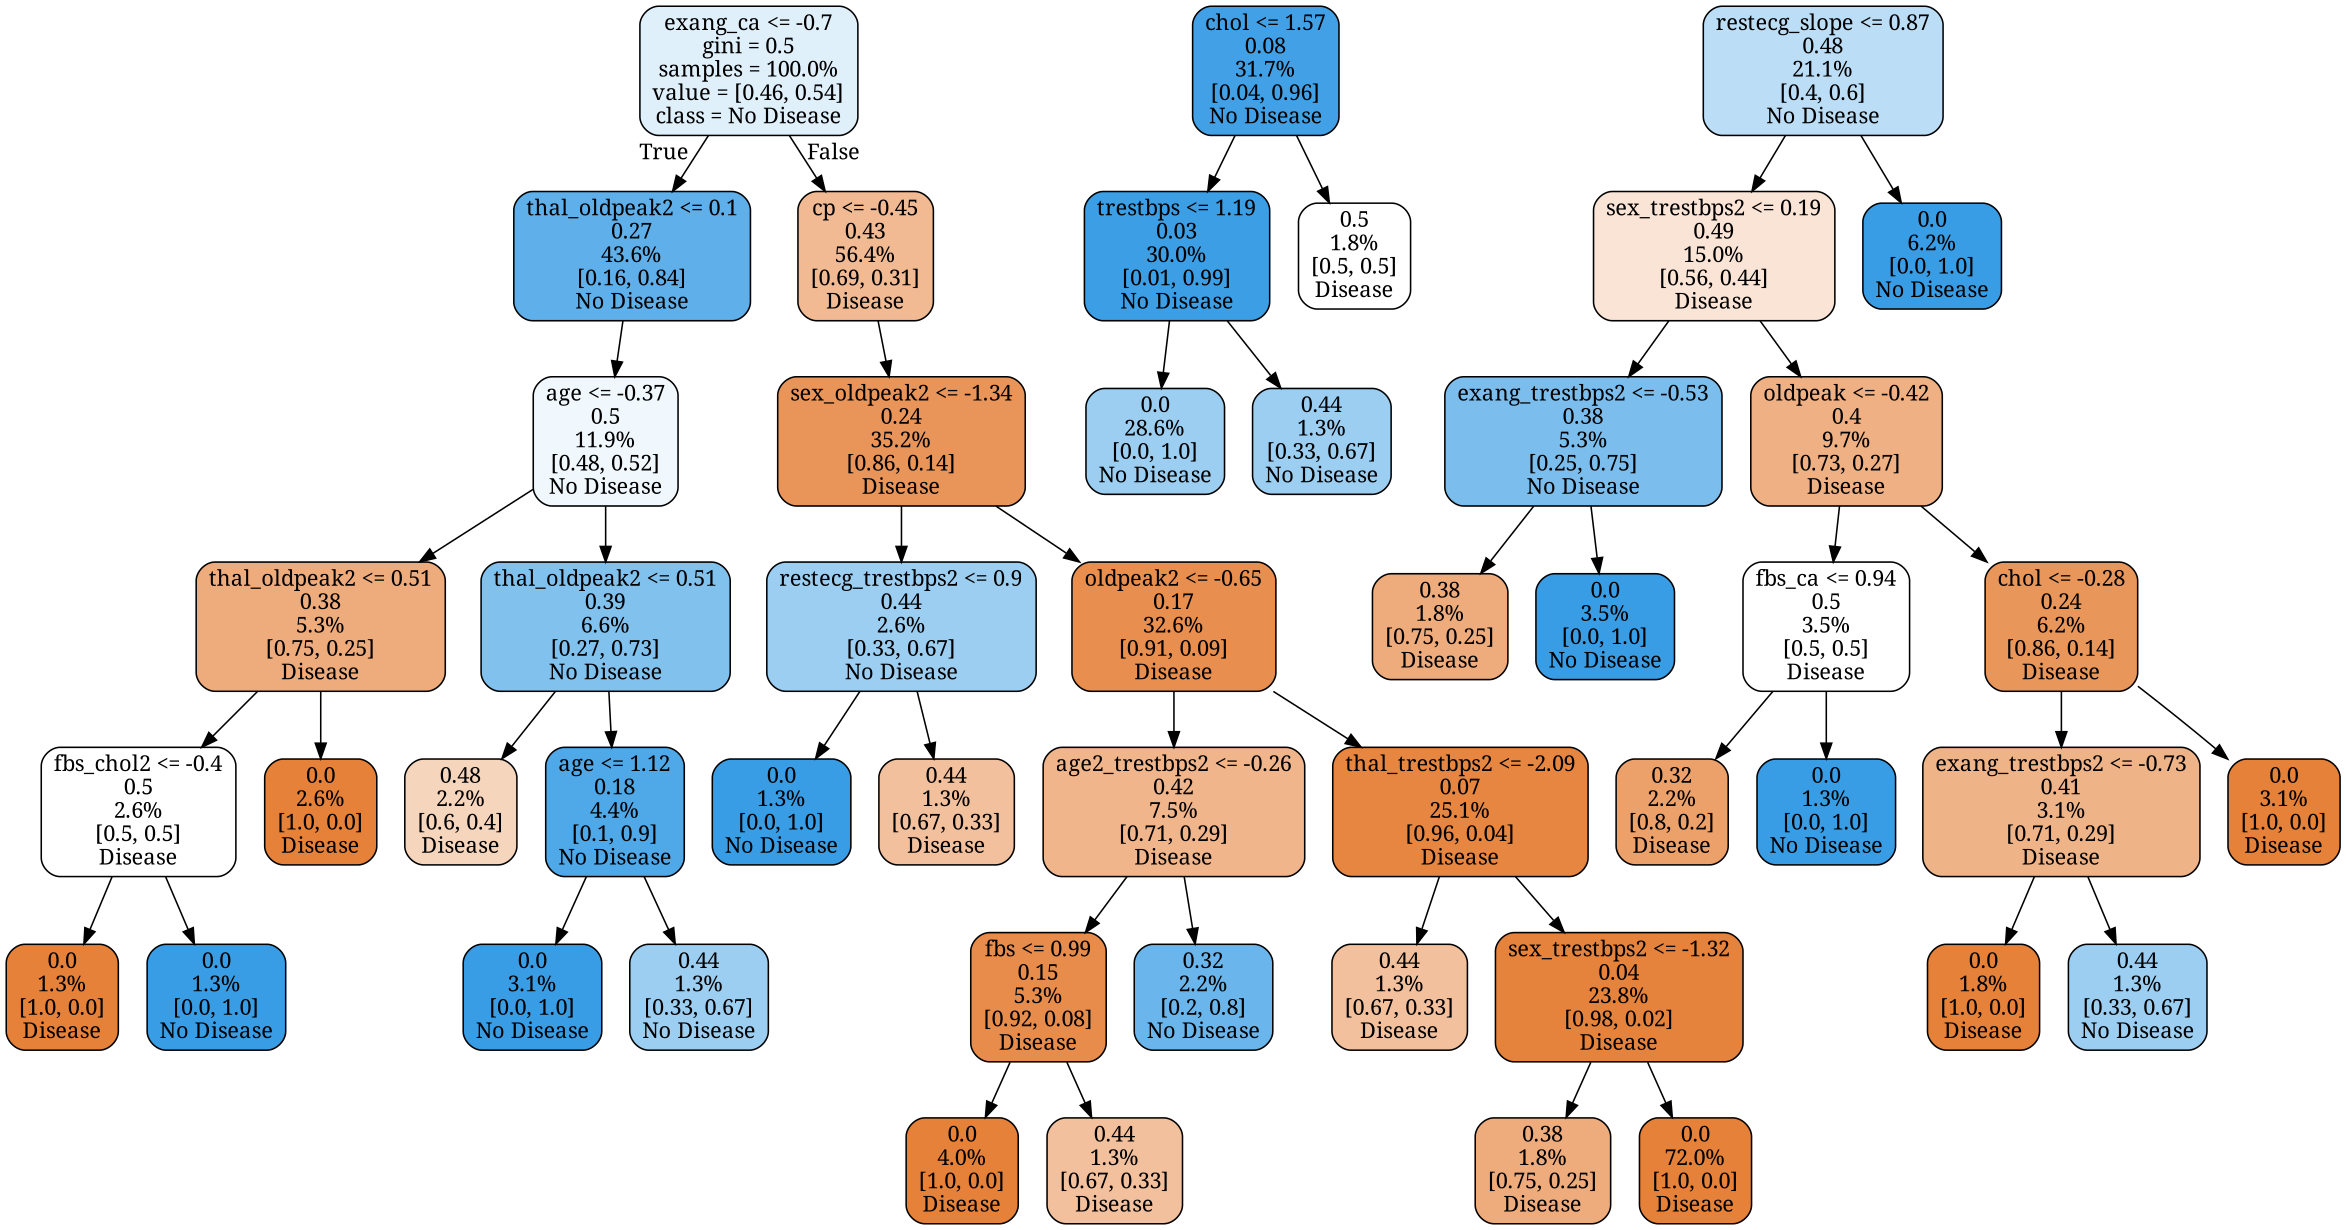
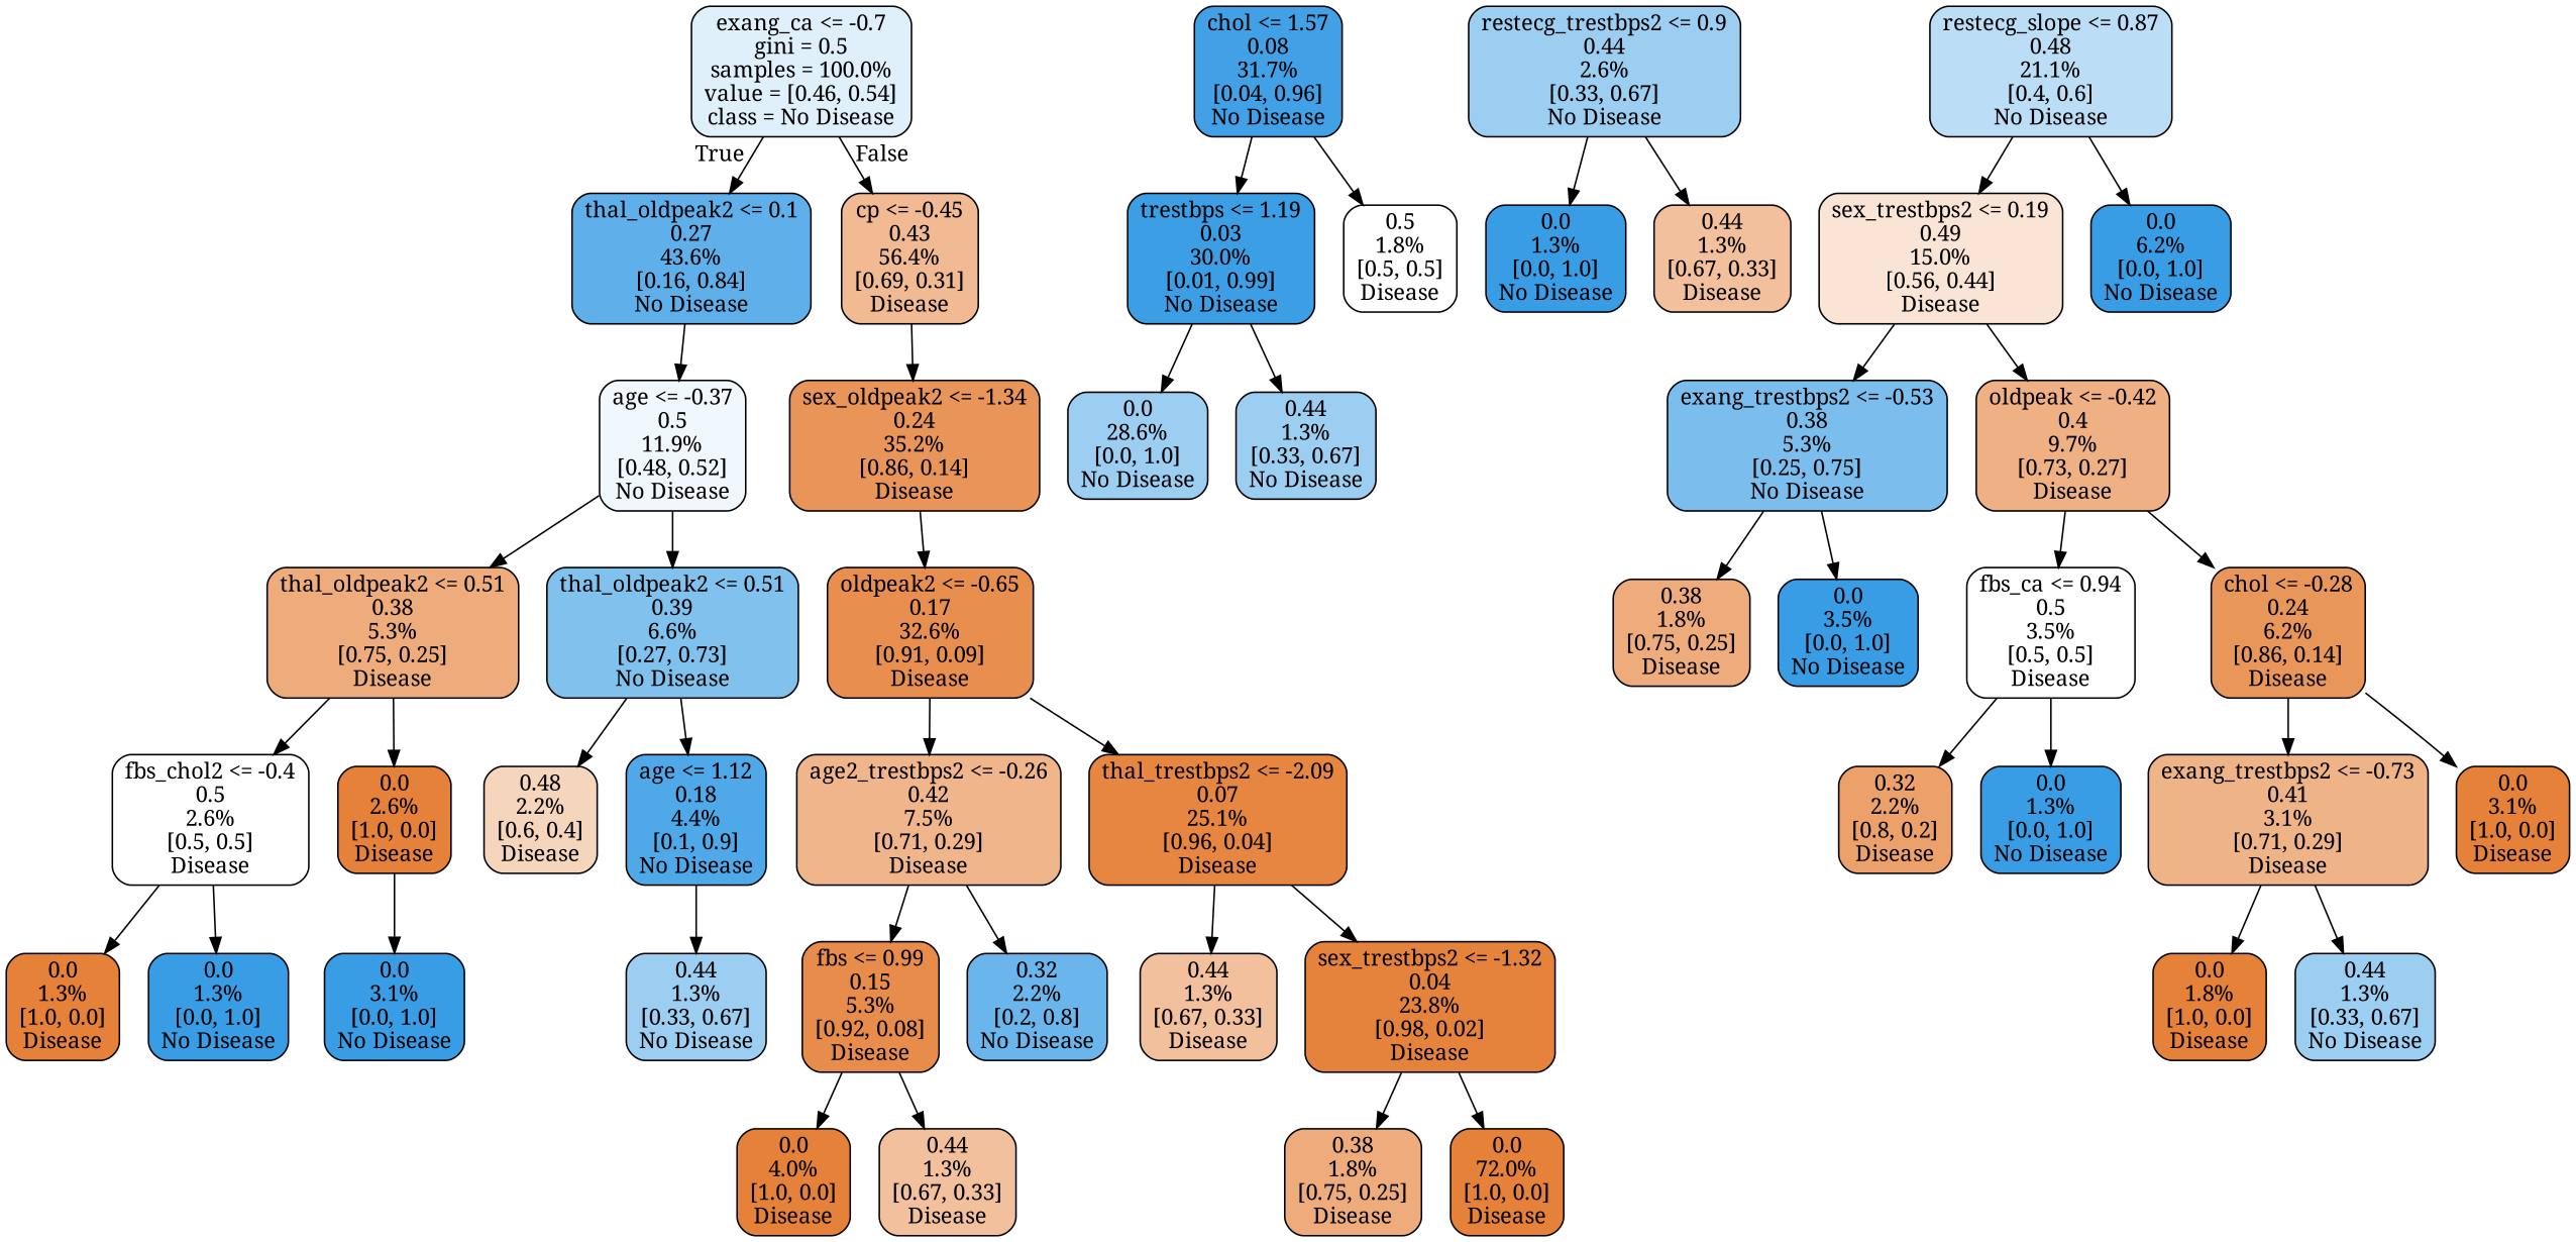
  digraph {
    fontname="Noto Serif"
    node [color=black fillcolor="#e58139" fontname="Noto Serif" shape=box style="filled, rounded"]
    edge [fontname="Noto Serif"]
    n1 [fillcolor="#e0f0fb" label="exang_ca <= -0.7\ngini = 0.5\nsamples = 100.0%\nvalue = [0.46, 0.54]\nclass = No Disease"]
    n2 [fillcolor="#5fb0ea" label="thal_oldpeak2 <= 0.1\n0.27\n43.6%\n[0.16, 0.84]\nNo Disease"]
    n3 [fillcolor="#f1ba93" label="cp <= -0.45\n0.43\n56.4%\n[0.69, 0.31]\nDisease"]
    n4 [fillcolor="#f1f8fd" label="age <= -0.37\n0.5\n11.9%\n[0.48, 0.52]\nNo Disease"]
    n5 [fillcolor="#e99559" label="sex_oldpeak2 <= -1.34\n0.24\n35.2%\n[0.86, 0.14]\nDisease"]
    n6 [fillcolor="#42a1e6" label="chol <= 1.57\n0.08\n31.7%\n[0.04, 0.96]\nNo Disease"]
    n7 [fillcolor="#3c9ee5" label="trestbps <= 1.19\n0.03\n30.0%\n[0.01, 0.99]\nNo Disease"]
    n8 [fillcolor="#ffffff" label="0.5\n1.8%\n[0.5, 0.5]\nDisease"]
    n9 [fillcolor="#eeab7b" label="thal_oldpeak2 <= 0.51\n0.38\n5.3%\n[0.75, 0.25]\nDisease"]
    n10 [fillcolor="#81c1ee" label="thal_oldpeak2 <= 0.51\n0.39\n6.6%\n[0.27, 0.73]\nNo Disease"]
    n11 [fillcolor="#9ccef2" label="0.0\n28.6%\n[0.0, 1.0]\nNo Disease"]
    n12 [fillcolor="#9ccef2" label="0.44\n1.3%\n[0.33, 0.67]\nNo Disease"]
    n13 [fillcolor="#ffffff" label="fbs_chol2 <= -0.4\n0.5\n2.6%\n[0.5, 0.5]\nDisease"]
    n14 [label="0.0\n2.6%\n[1.0, 0.0]\nDisease"]
    n15 [fillcolor="#f6d5bd" label="0.48\n2.2%\n[0.6, 0.4]\nDisease"]
    n16 [fillcolor="#4fa8e8" label="age <= 1.12\n0.18\n4.4%\n[0.1, 0.9]\nNo Disease"]
    n17 [label="0.0\n1.3%\n[1.0, 0.0]\nDisease"]
    n18 [fillcolor="#399de5" label="0.0\n1.3%\n[0.0, 1.0]\nNo Disease"]
    n19 [fillcolor="#399de5" label="0.0\n3.1%\n[0.0, 1.0]\nNo Disease"]
    n20 [fillcolor="#9ccef2" label="0.44\n1.3%\n[0.33, 0.67]\nNo Disease"]
    n21 [fillcolor="#9ccef2" label="restecg_trestbps2 <= 0.9\n0.44\n2.6%\n[0.33, 0.67]\nNo Disease"]
    n22 [fillcolor="#e88e4e" label="oldpeak2 <= -0.65\n0.17\n32.6%\n[0.91, 0.09]\nDisease"]
    n23 [fillcolor="#bbddf6" label="restecg_slope <= 0.87\n0.48\n21.1%\n[0.4, 0.6]\nNo Disease"]
    n24 [fillcolor="#fae4d5" label="sex_trestbps2 <= 0.19\n0.49\n15.0%\n[0.56, 0.44]\nDisease"]
    n25 [fillcolor="#399de5" label="0.0\n6.2%\n[0.0, 1.0]\nNo Disease"]
    n26 [fillcolor="#399de5" label="0.0\n1.3%\n[0.0, 1.0]\nNo Disease"]
    n27 [fillcolor="#f2c09c" label="0.44\n1.3%\n[0.67, 0.33]\nDisease"]
    n28 [fillcolor="#f0b58b" label="age2_trestbps2 <= -0.26\n0.42\n7.5%\n[0.71, 0.29]\nDisease"]
    n29 [fillcolor="#e68640" label="thal_trestbps2 <= -2.09\n0.07\n25.1%\n[0.96, 0.04]\nDisease"]
    n30 [fillcolor="#e78c4b" label="fbs <= 0.99\n0.15\n5.3%\n[0.92, 0.08]\nDisease"]
    n31 [fillcolor="#6ab6ec" label="0.32\n2.2%\n[0.2, 0.8]\nNo Disease"]
    n32 [fillcolor="#f2c09c" label="0.44\n1.3%\n[0.67, 0.33]\nDisease"]
    n33 [fillcolor="#e5833d" label="sex_trestbps2 <= -1.32\n0.04\n23.8%\n[0.98, 0.02]\nDisease"]
    n34 [label="0.0\n4.0%\n[1.0, 0.0]\nDisease"]
    n35 [fillcolor="#f2c09c" label="0.44\n1.3%\n[0.67, 0.33]\nDisease"]
    n36 [fillcolor="#eeab7b" label="0.38\n1.8%\n[0.75, 0.25]\nDisease"]
    n37 [label="0.0\n72.0%\n[1.0, 0.0]\nDisease"]
    n38 [fillcolor="#7bbeee" label="exang_trestbps2 <= -0.53\n0.38\n5.3%\n[0.25, 0.75]\nNo Disease"]
    n39 [fillcolor="#efb083" label="oldpeak <= -0.42\n0.4\n9.7%\n[0.73, 0.27]\nDisease"]
    n40 [fillcolor="#eeab7b" label="0.38\n1.8%\n[0.75, 0.25]\nDisease"]
    n41 [fillcolor="#399de5" label="0.0\n3.5%\n[0.0, 1.0]\nNo Disease"]
    n42 [fillcolor="#ffffff" label="fbs_ca <= 0.94\n0.5\n3.5%\n[0.5, 0.5]\nDisease"]
    n43 [fillcolor="#e9965a" label="chol <= -0.28\n0.24\n6.2%\n[0.86, 0.14]\nDisease"]
    n44 [fillcolor="#eca06a" label="0.32\n2.2%\n[0.8, 0.2]\nDisease"]
    n45 [fillcolor="#399de5" label="0.0\n1.3%\n[0.0, 1.0]\nNo Disease"]
    n46 [fillcolor="#efb388" label="exang_trestbps2 <= -0.73\n0.41\n3.1%\n[0.71, 0.29]\nDisease"]
    n47 [label="0.0\n3.1%\n[1.0, 0.0]\nDisease"]
    n48 [label="0.0\n1.8%\n[1.0, 0.0]\nDisease"]
    n49 [fillcolor="#9ccef2" label="0.44\n1.3%\n[0.33, 0.67]\nNo Disease"]
    n1 -> n2 [headlabel=True labelangle=45 labeldistance=2.5]
    n1 -> n3 [headlabel=False labelangle=-45 labeldistance=2.5]
    n2 -> n4
    n3 -> n5
    n4 -> n9
    n4 -> n10
-   n5 -> n21
    n5 -> n22
    n6 -> n7
    n6 -> n8
    n7 -> n11
    n7 -> n12
    n9 -> n13
    n9 -> n14
    n10 -> n15
    n10 -> n16
    n13 -> n17
    n13 -> n18
-   n16 -> n19
+   n14 -> n19
    n16 -> n20
    n21 -> n26
    n21 -> n27
    n22 -> n28
    n22 -> n29
    n23 -> n24
    n23 -> n25
    n24 -> n38
    n24 -> n39
    n28 -> n30
    n28 -> n31
    n29 -> n32
    n29 -> n33
    n30 -> n34
    n30 -> n35
    n33 -> n36
    n33 -> n37
    n38 -> n40
    n38 -> n41
    n39 -> n42
    n39 -> n43
    n42 -> n44
    n42 -> n45
    n43 -> n46
    n43 -> n47
    n46 -> n48
    n46 -> n49
  }
